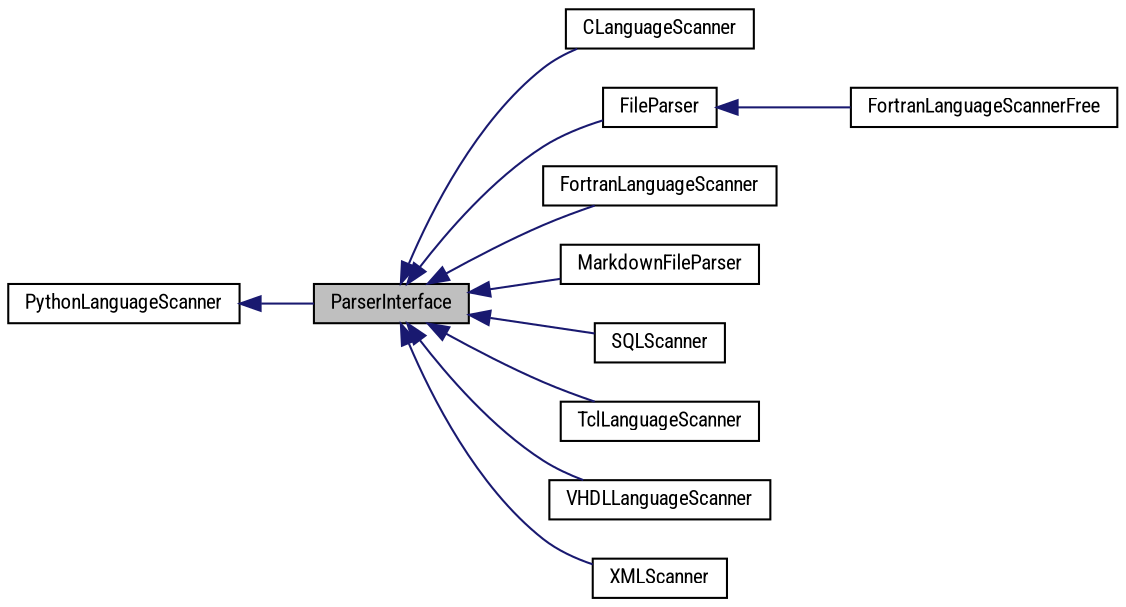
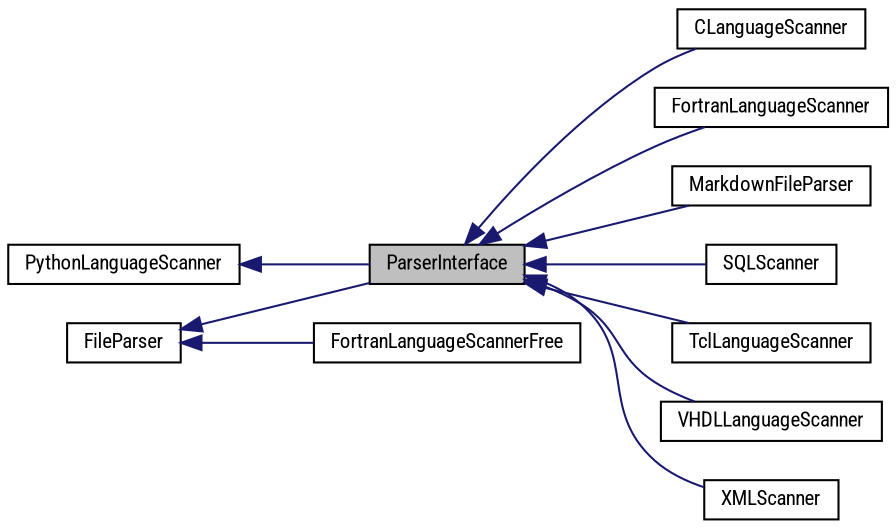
  digraph {
    fontname="Roboto Condensed"
    rankdir=LR
    node [color=black fillcolor=white fontname="Roboto Condensed" fontsize=10 shape=record style=filled]
    edge [color=midnightblue dir=back fontname="Roboto Condensed" fontsize=10 labelfontname=Helvetica labelfontsize=10 style=solid]
    n1 [fillcolor=grey75 fontcolor=black height=0.2 label=ParserInterface width=0.4]
    n2 [height=0.2 label=CLanguageScanner width=0.4]
    n3 [height=0.2 label=FileParser width=0.4]
    n4 [height=0.2 label=FortranLanguageScanner width=0.4]
    n5 [height=0.2 label=MarkdownFileParser width=0.4]
    n6 [height=0.2 label=SQLScanner width=0.4]
    n7 [height=0.2 label=TclLanguageScanner width=0.4]
    n8 [height=0.2 label=VHDLLanguageScanner width=0.4]
    n9 [height=0.2 label=XMLScanner width=0.4]
    n10 [height=0.2 label=FortranLanguageScannerFree width=0.4]
    n11 [height=0.2 label=PythonLanguageScanner width=0.4]
    n1 -> n2
-   n1 -> n3
+   n3 -> n1
    n1 -> n4
    n1 -> n5
    n1 -> n6
    n1 -> n7
    n1 -> n8
    n1 -> n9
    n3 -> n10
    n11 -> n1
  }
